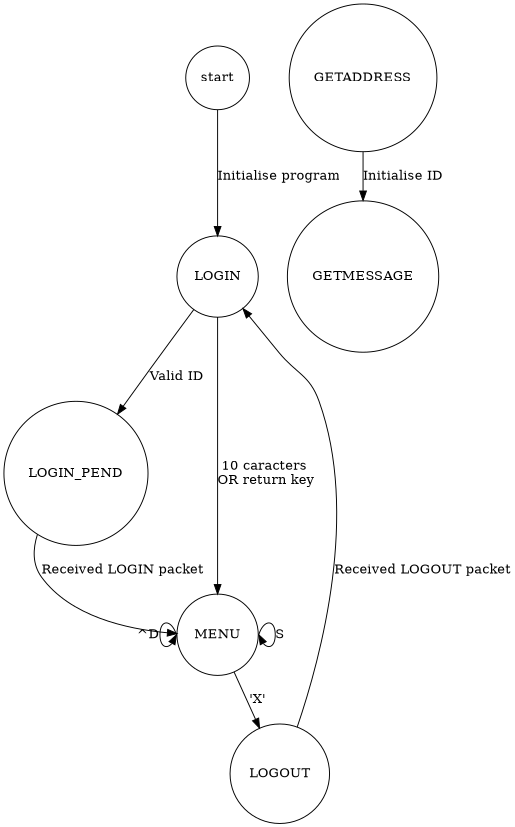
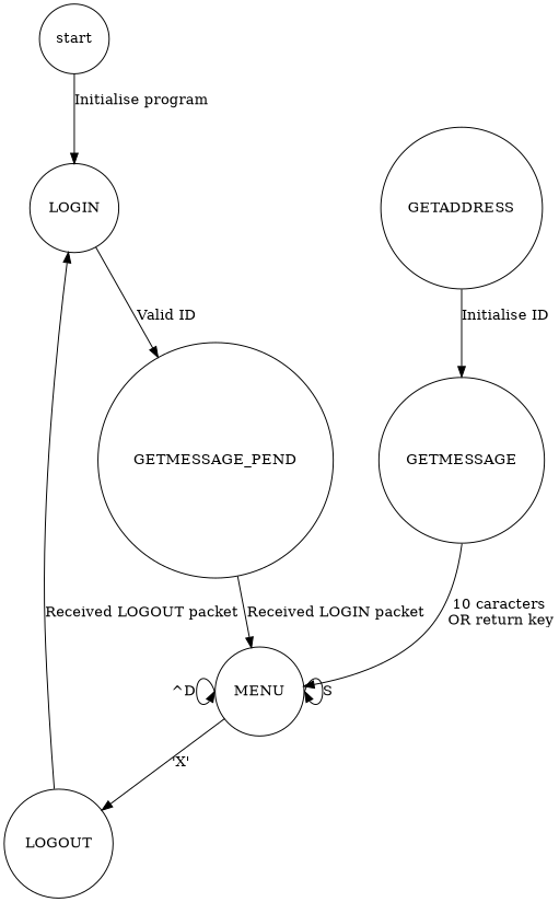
  digraph {
    node [shape=circle]
    start
    LOGIN
-   LOGIN_PEND
+   LOGIN_PEND [label=GETMESSAGE_PEND]
    MENU
    LOGOUT
    GETADDRESS
    GETMESSAGE
    start -> LOGIN [label="Initialise program"]
    LOGIN -> LOGIN_PEND [label="Valid ID"]
    LOGIN_PEND -> MENU [label="Received LOGIN packet"]
    MENU -> MENU [headport=w label="^D" tailport=w]
    MENU -> MENU [headport=e label=S tailport=e]
    MENU -> LOGOUT [label="'X'"]
    LOGOUT -> LOGIN [label="Received LOGOUT packet"]
    GETADDRESS -> GETMESSAGE [label="Initialise ID"]
-   LOGIN -> MENU [label="10 caracters \nOR return key"]
+   GETMESSAGE -> MENU [label="10 caracters \nOR return key"]
  }
